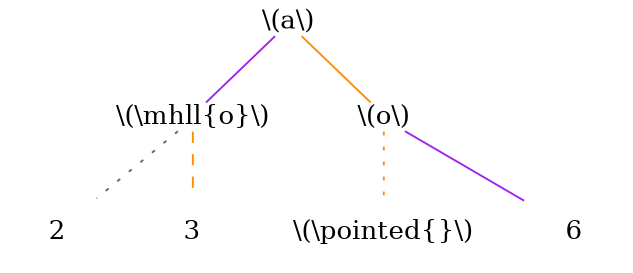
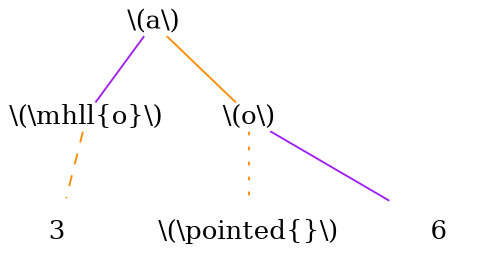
  graph {
    node [shape=none]
    edge [color=darkorange style=solid]
    n1 [label="\\(a\\)" shape=plain]
    n2 [label="\\(\\mhll{o}\\)" shape=plain]
    n3 [label="\\(o\\)" shape=plain]
-   2
    3
    n6 [label="\\(\\pointed{}\\)"]
    6
    n1 -- n2 [color=purple]
    n1 -- n3
-   n2 -- 2 [color=gray40 style=dotted]
    n2 -- 3 [style=dashed]
    n3 -- n6 [style=dotted]
    n3 -- 6 [color=purple]
  }
